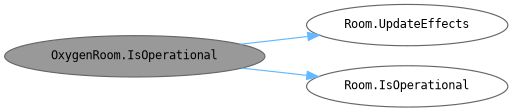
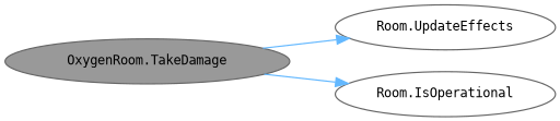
  digraph {
    rankdir=LR
    node [color=grey40 fillcolor=white fontname=Consolas fontsize=10 margin=0.1 style=filled]
    edge [color=steelblue1 fontname=Helvetica fontsize=10 labelfontname=Helvetica labelfontsize=10 style=solid]
-   n1 [color=gray40 fillcolor=grey60 fontcolor=black height=0.2 label="OxygenRoom.IsOperational" width=0.4]
+   n1 [color=gray40 fillcolor=grey60 fontcolor=black height=0.2 label="OxygenRoom.TakeDamage" width=0.4]
    n2 [height=0.2 label="Room.UpdateEffects" width=0.4]
    n3 [height=0.2 label="Room.IsOperational" width=0.4]
    n1 -> n2
    n1 -> n3
  }
